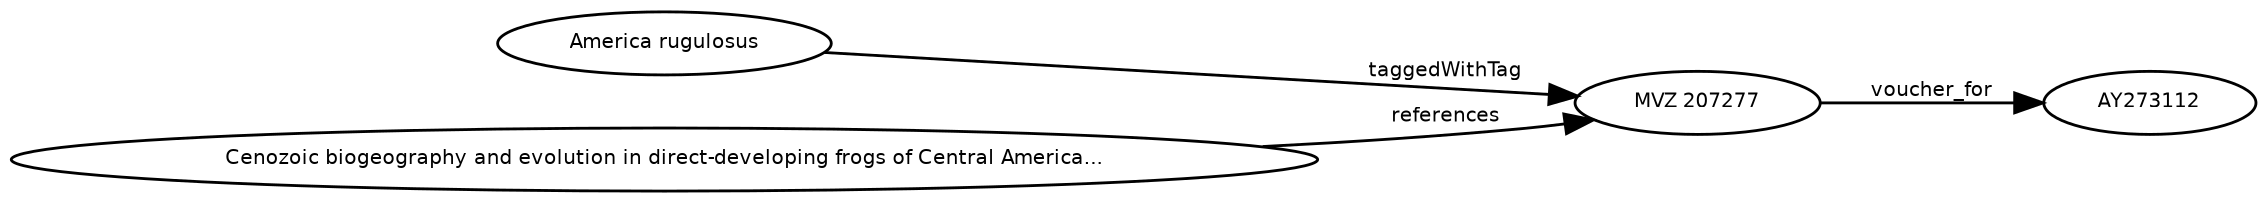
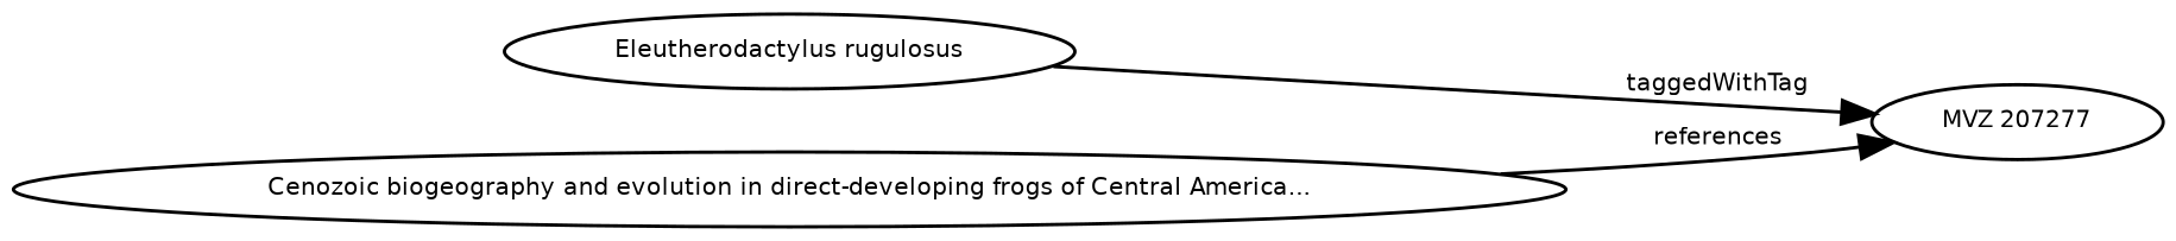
  digraph {
    rankdir=LR
    node [fontname=Helvetica fontsize=7]
    edge [fontname=Helvetica fontsize=7]
    n1 [height=0.27433100247 label="MVZ 207277" width=0.27433100247]
-   n2 [height=0.27433100247 label=AY273112 width=0.27433100247]
-   n3 [height=0.27433100247 label="America rugulosus" width=0.27433100247]
+   n3 [height=0.27433100247 label="Eleutherodactylus rugulosus" width=0.27433100247]
    n4 [height=0.27433100247 label="Cenozoic biogeography and evolution in direct-developing frogs of Central America..." width=0.27433100247]
-   n1 -> n2 [label=voucher_for]
    n3 -> n1 [label=taggedWithTag]
    n4 -> n1 [label=references]
  }
